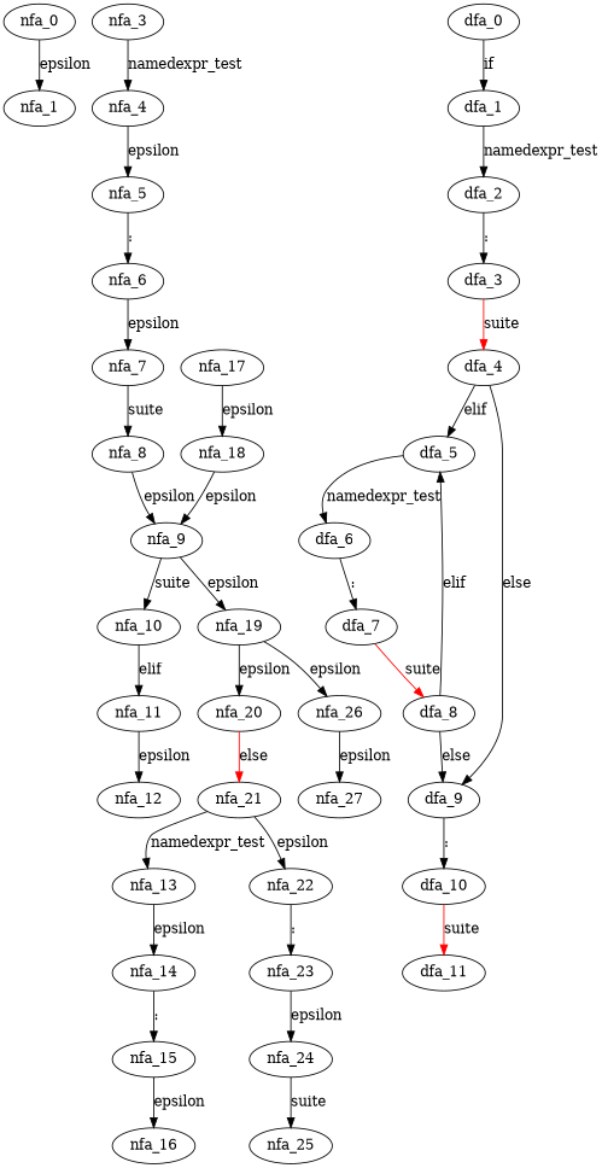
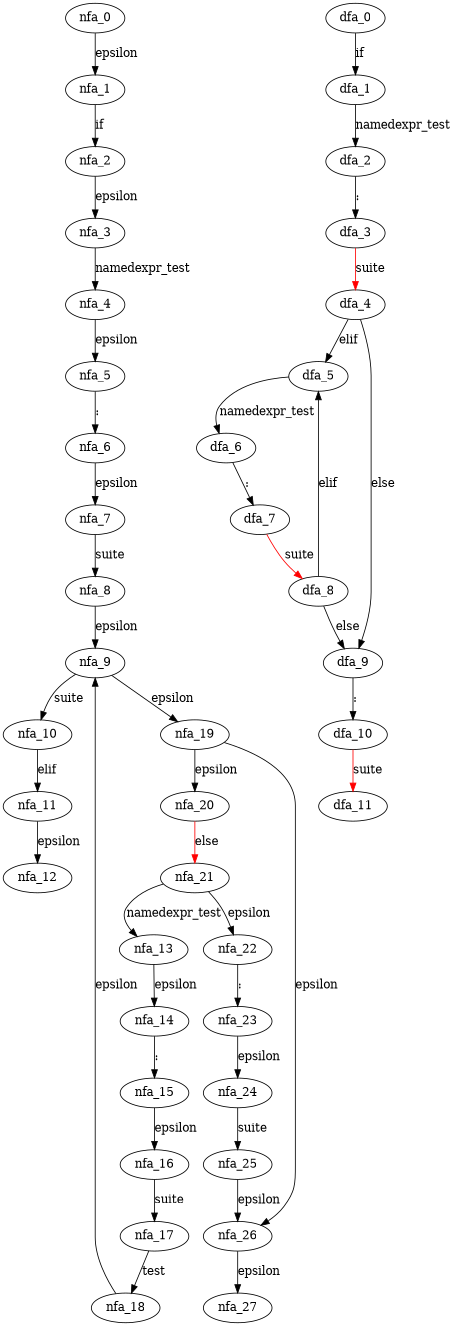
  digraph {
    nfa_0
    nfa_1
+   nfa_2
    nfa_3
    nfa_4
    nfa_5
    nfa_6
    nfa_7
    nfa_8
    nfa_9
    nfa_10
    nfa_19
    nfa_11
    nfa_12
    nfa_13
    nfa_14
    nfa_15
    nfa_16
    nfa_17
    nfa_18
    nfa_20
    nfa_26
    nfa_21
    nfa_22
    nfa_23
    nfa_24
    nfa_25
    nfa_27
    dfa_0
    dfa_1
    dfa_2
    dfa_3
    dfa_4
    dfa_5
    dfa_9
    dfa_6
    dfa_7
    dfa_8
    dfa_10
    dfa_11
    subgraph sub_1 {
      nfa_0
      nfa_1
+     nfa_2
      nfa_3
      nfa_4
      nfa_5
      nfa_6
      nfa_7
      nfa_8
      nfa_9
      nfa_10
      nfa_19
      nfa_11
      nfa_12
      nfa_13
      nfa_14
      nfa_15
      nfa_16
      nfa_17
      nfa_18
      nfa_20
      nfa_26
      nfa_21
      nfa_22
      nfa_23
      nfa_24
      nfa_25
      nfa_27
    }
    subgraph sub_2 {
      dfa_0
      dfa_1
      dfa_2
      dfa_3
      dfa_4
      dfa_5
      dfa_9
      dfa_6
      dfa_7
      dfa_8
      dfa_10
      dfa_11
    }
    nfa_0 -> nfa_1 [label=epsilon]
+   nfa_1 -> nfa_2 [label=if]
+   nfa_2 -> nfa_3 [label=epsilon]
    nfa_3 -> nfa_4 [label=namedexpr_test]
    nfa_4 -> nfa_5 [label=epsilon]
    nfa_5 -> nfa_6 [label=":"]
    nfa_6 -> nfa_7 [label=epsilon]
    nfa_7 -> nfa_8 [label=suite]
    nfa_8 -> nfa_9 [label=epsilon]
    nfa_9 -> nfa_10 [label=suite]
    nfa_9 -> nfa_19 [label=epsilon]
    nfa_10 -> nfa_11 [label=elif]
    nfa_19 -> nfa_20 [label=epsilon]
    nfa_19 -> nfa_26 [label=epsilon]
    nfa_11 -> nfa_12 [label=epsilon]
    nfa_13 -> nfa_14 [label=epsilon]
    nfa_14 -> nfa_15 [label=":"]
    nfa_15 -> nfa_16 [label=epsilon]
-   nfa_17 -> nfa_18 [label=epsilon]
+   nfa_16 -> nfa_17 [label=suite]
+   nfa_17 -> nfa_18 [label=test]
    nfa_18 -> nfa_9 [label=epsilon]
    nfa_20 -> nfa_21 [color=red label=else]
    nfa_26 -> nfa_27 [label=epsilon]
    nfa_21 -> nfa_13 [label=namedexpr_test]
    nfa_21 -> nfa_22 [label=epsilon]
    nfa_22 -> nfa_23 [label=":"]
    nfa_23 -> nfa_24 [label=epsilon]
    nfa_24 -> nfa_25 [label=suite]
+   nfa_25 -> nfa_26 [label=epsilon]
    dfa_0 -> dfa_1 [label=if]
    dfa_1 -> dfa_2 [label=namedexpr_test]
    dfa_2 -> dfa_3 [label=":"]
    dfa_3 -> dfa_4 [color=red label=suite]
    dfa_4 -> dfa_5 [label=elif]
    dfa_4 -> dfa_9 [label=else]
    dfa_5 -> dfa_6 [label=namedexpr_test]
    dfa_9 -> dfa_10 [label=":"]
    dfa_6 -> dfa_7 [label=":"]
    dfa_7 -> dfa_8 [color=red label=suite]
    dfa_8 -> dfa_5 [label=elif]
    dfa_8 -> dfa_9 [label=else]
    dfa_10 -> dfa_11 [color=red label=suite]
  }
